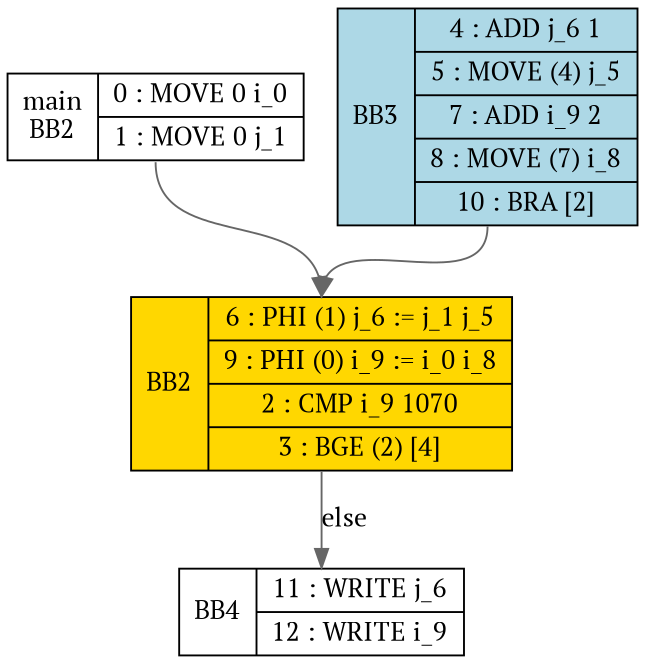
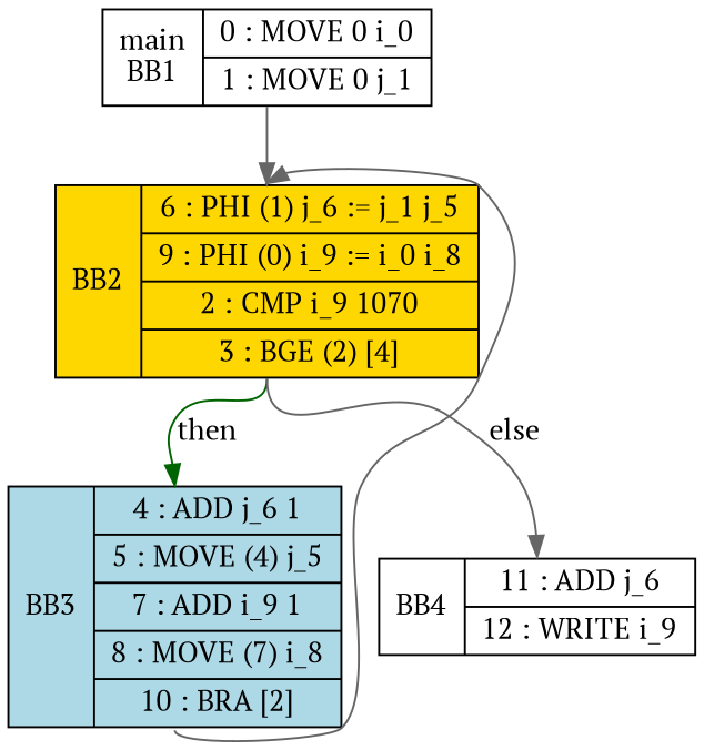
  digraph {
    fontname="PT Serif"
    node [fillcolor=white fontname="PT Serif" shape=record style=filled]
    edge [color=gray40 fontname="PT Serif" headport=n tailport=s]
-   n1 [label="<b>main\nBB2|{0 : MOVE 0 i_0 |1 : MOVE 0 j_1 }"]
+   n1 [label="<b>main\nBB1|{0 : MOVE 0 i_0 |1 : MOVE 0 j_1 }"]
    n2 [fillcolor=gold label="<b>BB2|{6 : PHI (1) j_6 := j_1 j_5 |9 : PHI (0) i_9 := i_0 i_8 |2 : CMP i_9 1070 |3 : BGE (2) [4] }"]
-   n3 [fillcolor=lightblue label="<b>BB3|{4 : ADD j_6 1 |5 : MOVE (4) j_5 |7 : ADD i_9 2 |8 : MOVE (7) i_8 |10 : BRA [2] }"]
-   n4 [label="<b>BB4|{11 : WRITE j_6 |12 : WRITE i_9 }"]
+   n3 [fillcolor=lightblue label="<b>BB3|{4 : ADD j_6 1 |5 : MOVE (4) j_5 |7 : ADD i_9 1 |8 : MOVE (7) i_8 |10 : BRA [2] }"]
+   n4 [label="<b>BB4|{11 : ADD j_6 |12 : WRITE i_9 }"]
    n1 -> n2
+   n2 -> n3 [color=darkgreen label=then]
    n2 -> n4 [label=else]
    n3 -> n2
  }
